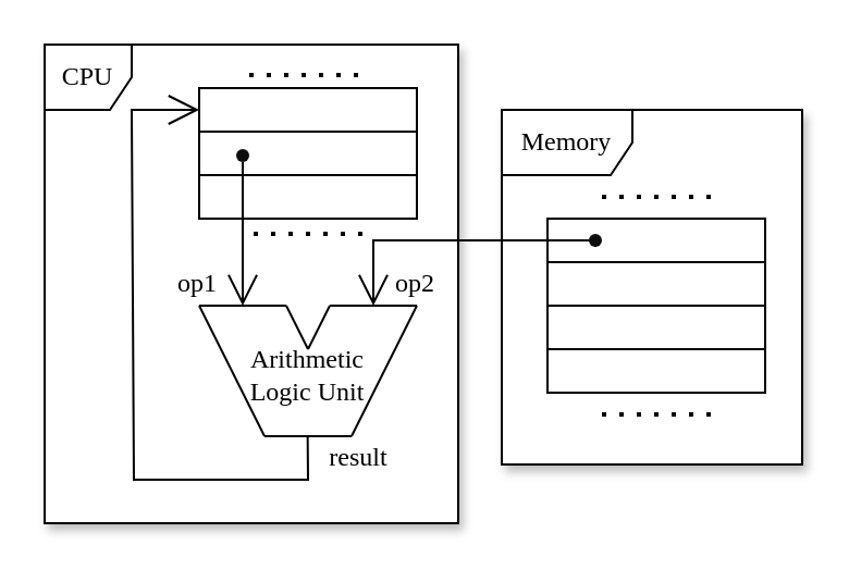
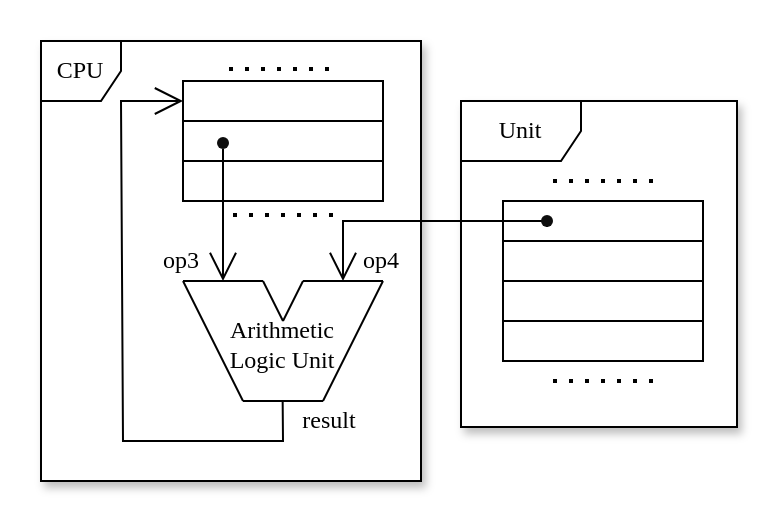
  <mxCell id="0" />
  <mxCell id="1" parent="0" />
  <mxCell id="2" value="" style="rounded=0;whiteSpace=wrap;html=1;shadow=1;fontFamily=Computer Modern;" parent="1" vertex="1"><mxGeometry x="230" y="50" width="138" height="163" as="geometry" /></mxCell>
  <mxCell id="3" value="" style="rounded=0;whiteSpace=wrap;html=1;shadow=1;fontFamily=Computer Modern;" parent="1" vertex="1"><mxGeometry x="20" y="20" width="190" height="220" as="geometry" /></mxCell>
  <mxCell id="4" value="" style="rounded=0;whiteSpace=wrap;html=1;fontFamily=Computer Modern;" parent="1" vertex="1"><mxGeometry x="91" y="80" width="100" height="20" as="geometry" /></mxCell>
  <mxCell id="5" value="" style="endArrow=none;html=1;rounded=0;fontFamily=Computer Modern;" parent="1" edge="1"><mxGeometry width="50" height="50" relative="1" as="geometry"><mxPoint x="91" y="140" as="sourcePoint" /><mxPoint x="131" y="140" as="targetPoint" /><Array as="points"><mxPoint x="111" y="140" /></Array></mxGeometry></mxCell>
  <mxCell id="6" value="" style="endArrow=none;html=1;rounded=0;fontFamily=Computer Modern;" parent="1" edge="1"><mxGeometry width="50" height="50" relative="1" as="geometry"><mxPoint x="91" y="140" as="sourcePoint" /><mxPoint x="121" y="200" as="targetPoint" /></mxGeometry></mxCell>
  <mxCell id="7" value="" style="endArrow=none;html=1;rounded=0;fontFamily=Computer Modern;" parent="1" edge="1"><mxGeometry width="50" height="50" relative="1" as="geometry"><mxPoint x="131" y="140" as="sourcePoint" /><mxPoint x="141" y="160" as="targetPoint" /></mxGeometry></mxCell>
  <mxCell id="8" value="" style="endArrow=none;html=1;rounded=0;fontFamily=Computer Modern;" parent="1" edge="1"><mxGeometry width="50" height="50" relative="1" as="geometry"><mxPoint x="151" y="140" as="sourcePoint" /><mxPoint x="141" y="160" as="targetPoint" /></mxGeometry></mxCell>
  <mxCell id="9" value="" style="endArrow=none;html=1;rounded=0;fontFamily=Computer Modern;" parent="1" edge="1"><mxGeometry width="50" height="50" relative="1" as="geometry"><mxPoint x="151" y="140" as="sourcePoint" /><mxPoint x="191" y="140" as="targetPoint" /></mxGeometry></mxCell>
  <mxCell id="10" value="" style="endArrow=none;html=1;rounded=0;fontFamily=Computer Modern;" parent="1" edge="1"><mxGeometry width="50" height="50" relative="1" as="geometry"><mxPoint x="191" y="140" as="sourcePoint" /><mxPoint x="161" y="200" as="targetPoint" /></mxGeometry></mxCell>
  <mxCell id="11" value="" style="endArrow=none;html=1;rounded=0;fontFamily=Computer Modern;" parent="1" edge="1"><mxGeometry width="50" height="50" relative="1" as="geometry"><mxPoint x="121" y="200" as="sourcePoint" /><mxPoint x="161" y="200" as="targetPoint" /></mxGeometry></mxCell>
  <mxCell id="12" value="Arithmetic&lt;br&gt;Logic Unit" style="text;html=1;strokeColor=none;fillColor=none;align=center;verticalAlign=middle;whiteSpace=wrap;rounded=0;fontFamily=Computer Modern;" parent="1" vertex="1"><mxGeometry x="106.25" y="155" width="69.5" height="34" as="geometry" /></mxCell>
  <mxCell id="13" value="" style="endArrow=open;endFill=1;endSize=12;html=1;rounded=0;entryX=0;entryY=0.5;entryDx=0;entryDy=0;fontFamily=Computer Modern;" parent="1" target="26" edge="1"><mxGeometry width="160" relative="1" as="geometry"><mxPoint x="140.83" y="200" as="sourcePoint" /><mxPoint x="140.83" y="240" as="targetPoint" /><Array as="points"><mxPoint x="141" y="220" /><mxPoint x="61" y="220" /><mxPoint x="60" y="50" /></Array></mxGeometry></mxCell>
  <mxCell id="14" value="CPU" style="shape=umlFrame;whiteSpace=wrap;html=1;pointerEvents=0;fontFamily=Computer Modern;width=40;height=30;" parent="1" vertex="1"><mxGeometry x="20" y="20" width="190" height="220" as="geometry" /></mxCell>
  <mxCell id="15" value="" style="rounded=0;whiteSpace=wrap;html=1;fontFamily=Computer Modern;" parent="1" vertex="1"><mxGeometry x="251" y="160" width="100" height="20" as="geometry" /></mxCell>
  <mxCell id="16" value="" style="rounded=0;whiteSpace=wrap;html=1;fontFamily=Computer Modern;" parent="1" vertex="1"><mxGeometry x="251" y="100" width="100" height="20" as="geometry" /></mxCell>
  <mxCell id="17" value="" style="endArrow=none;dashed=1;html=1;dashPattern=1 3;strokeWidth=2;rounded=0;fontFamily=Computer Modern;" parent="1" edge="1"><mxGeometry width="50" height="50" relative="1" as="geometry"><mxPoint x="276" y="190" as="sourcePoint" /><mxPoint x="326" y="190" as="targetPoint" /></mxGeometry></mxCell>
  <mxCell id="18" value="" style="endArrow=none;dashed=1;html=1;dashPattern=1 3;strokeWidth=2;rounded=0;fontFamily=Computer Modern;" parent="1" edge="1"><mxGeometry width="50" height="50" relative="1" as="geometry"><mxPoint x="276" y="90" as="sourcePoint" /><mxPoint x="326" y="90" as="targetPoint" /></mxGeometry></mxCell>
  <mxCell id="19" value="" style="rounded=0;whiteSpace=wrap;html=1;fontFamily=Computer Modern;" parent="1" vertex="1"><mxGeometry x="251" y="120" width="100" height="20" as="geometry" /></mxCell>
  <mxCell id="20" value="" style="rounded=0;whiteSpace=wrap;html=1;fontFamily=Computer Modern;" parent="1" vertex="1"><mxGeometry x="251" y="140" width="100" height="20" as="geometry" /></mxCell>
- <mxCell id="21" value="Memory" style="shape=umlFrame;whiteSpace=wrap;html=1;pointerEvents=0;fontFamily=Computer Modern;" parent="1" vertex="1"><mxGeometry x="230" y="50" width="138" height="163" as="geometry" /></mxCell>
+ <mxCell id="21" value="Unit" style="shape=umlFrame;whiteSpace=wrap;html=1;pointerEvents=0;fontFamily=Computer Modern;" parent="1" vertex="1"><mxGeometry x="230" y="50" width="138" height="163" as="geometry" /></mxCell>
  <mxCell id="22" value="" style="endArrow=open;endFill=1;endSize=12;html=1;rounded=0;exitX=0.5;exitY=1;exitDx=0;exitDy=0;fontFamily=Computer Modern;" parent="1" source="23" edge="1"><mxGeometry width="160" relative="1" as="geometry"><mxPoint x="171" y="100" as="sourcePoint" /><mxPoint x="171" y="140" as="targetPoint" /><Array as="points"><mxPoint x="273" y="110" /><mxPoint x="171" y="110" /></Array></mxGeometry></mxCell>
  <mxCell id="23" value="" style="ellipse;whiteSpace=wrap;html=1;aspect=fixed;strokeColor=none;fillColor=#0D0D0D;fontFamily=Computer Modern;" parent="1" vertex="1"><mxGeometry x="270" y="107" width="6" height="6" as="geometry" /></mxCell>
  <mxCell id="24" value="" style="endArrow=none;dashed=1;html=1;dashPattern=1 3;strokeWidth=2;rounded=0;fontFamily=Computer Modern;" parent="1" edge="1"><mxGeometry width="50" height="50" relative="1" as="geometry"><mxPoint x="116" y="107" as="sourcePoint" /><mxPoint x="166" y="107" as="targetPoint" /></mxGeometry></mxCell>
  <mxCell id="25" value="" style="rounded=0;whiteSpace=wrap;html=1;fontFamily=Computer Modern;" parent="1" vertex="1"><mxGeometry x="91" y="60" width="100" height="20" as="geometry" /></mxCell>
  <mxCell id="26" value="" style="rounded=0;whiteSpace=wrap;html=1;fontFamily=Computer Modern;" parent="1" vertex="1"><mxGeometry x="91" y="40" width="100" height="20" as="geometry" /></mxCell>
  <mxCell id="27" value="" style="endArrow=none;dashed=1;html=1;dashPattern=1 3;strokeWidth=2;rounded=0;fontFamily=Computer Modern;" parent="1" edge="1"><mxGeometry width="50" height="50" relative="1" as="geometry"><mxPoint x="114" y="34" as="sourcePoint" /><mxPoint x="164" y="34" as="targetPoint" /></mxGeometry></mxCell>
  <mxCell id="28" value="" style="ellipse;whiteSpace=wrap;html=1;aspect=fixed;strokeColor=none;fillColor=#0D0D0D;fontFamily=Computer Modern;" parent="1" vertex="1"><mxGeometry x="108" y="68" width="6" height="6" as="geometry" /></mxCell>
  <mxCell id="29" value="" style="endArrow=open;endFill=1;endSize=12;html=1;rounded=0;exitX=0.5;exitY=1;exitDx=0;exitDy=0;fontFamily=Computer Modern;" parent="1" source="28" edge="1"><mxGeometry width="160" relative="1" as="geometry"><mxPoint x="111" y="100" as="sourcePoint" /><mxPoint x="111" y="140" as="targetPoint" /></mxGeometry></mxCell>
  <mxCell id="30" value="result" style="text;html=1;strokeColor=none;fillColor=none;align=center;verticalAlign=middle;whiteSpace=wrap;rounded=0;fontFamily=Computer Modern;" vertex="1" parent="1"><mxGeometry x="140" y="200" width="49" height="20" as="geometry" /></mxCell>
- <mxCell id="31" value="op1" style="text;html=1;strokeColor=none;fillColor=none;align=center;verticalAlign=middle;whiteSpace=wrap;rounded=0;fontFamily=Computer Modern;" vertex="1" parent="1"><mxGeometry x="80" y="120" width="21" height="20" as="geometry" /></mxCell>
- <mxCell id="32" value="op2" style="text;html=1;strokeColor=none;fillColor=none;align=center;verticalAlign=middle;whiteSpace=wrap;rounded=0;fontFamily=Computer Modern;" vertex="1" parent="1"><mxGeometry x="180" y="120" width="21" height="20" as="geometry" /></mxCell>
+ <mxCell id="31" value="op3" style="text;html=1;strokeColor=none;fillColor=none;align=center;verticalAlign=middle;whiteSpace=wrap;rounded=0;fontFamily=Computer Modern;" vertex="1" parent="1"><mxGeometry x="80" y="120" width="21" height="20" as="geometry" /></mxCell>
+ <mxCell id="32" value="op4" style="text;html=1;strokeColor=none;fillColor=none;align=center;verticalAlign=middle;whiteSpace=wrap;rounded=0;fontFamily=Computer Modern;" vertex="1" parent="1"><mxGeometry x="180" y="120" width="21" height="20" as="geometry" /></mxCell>
